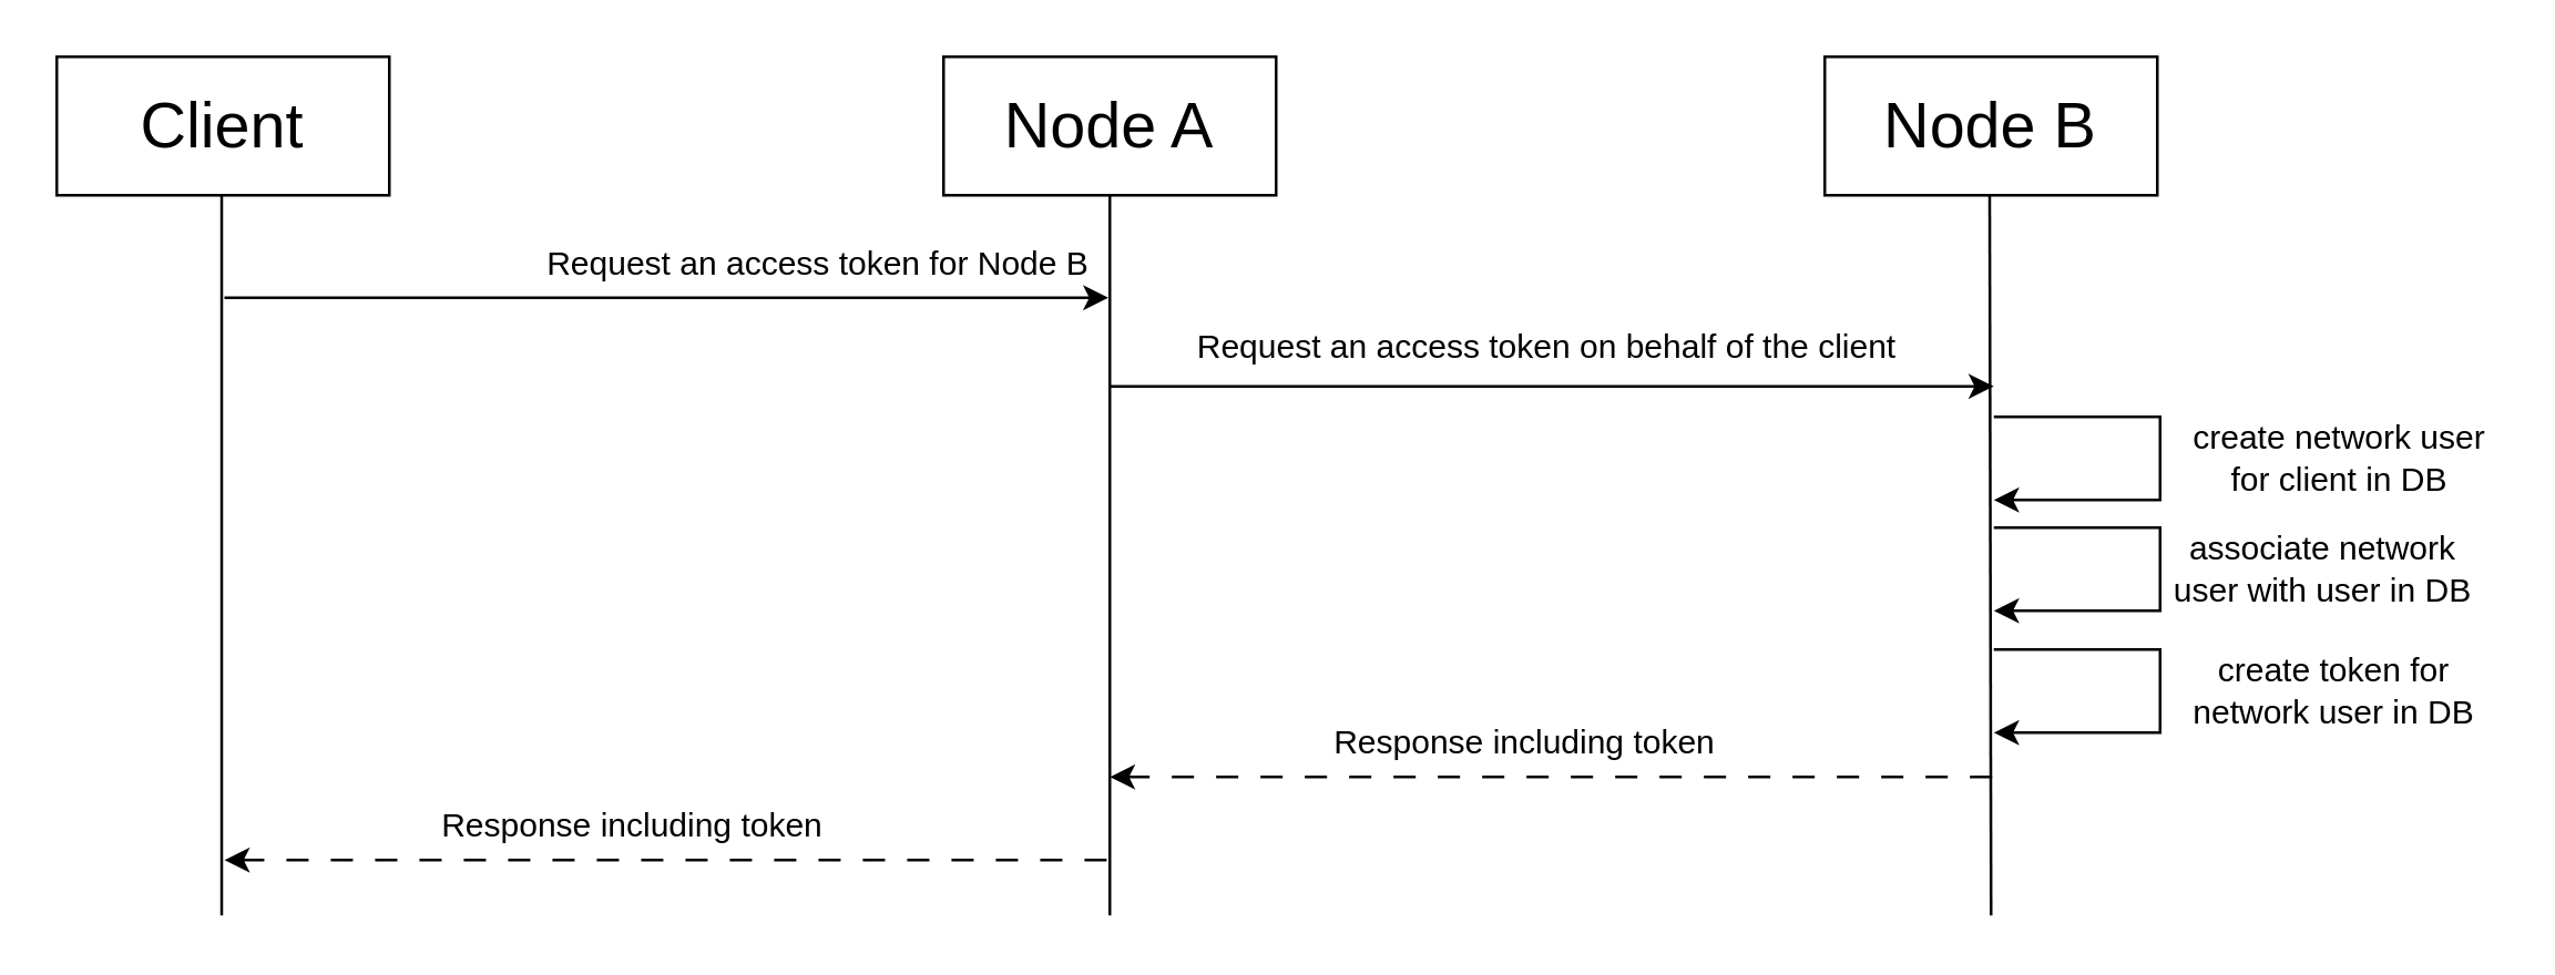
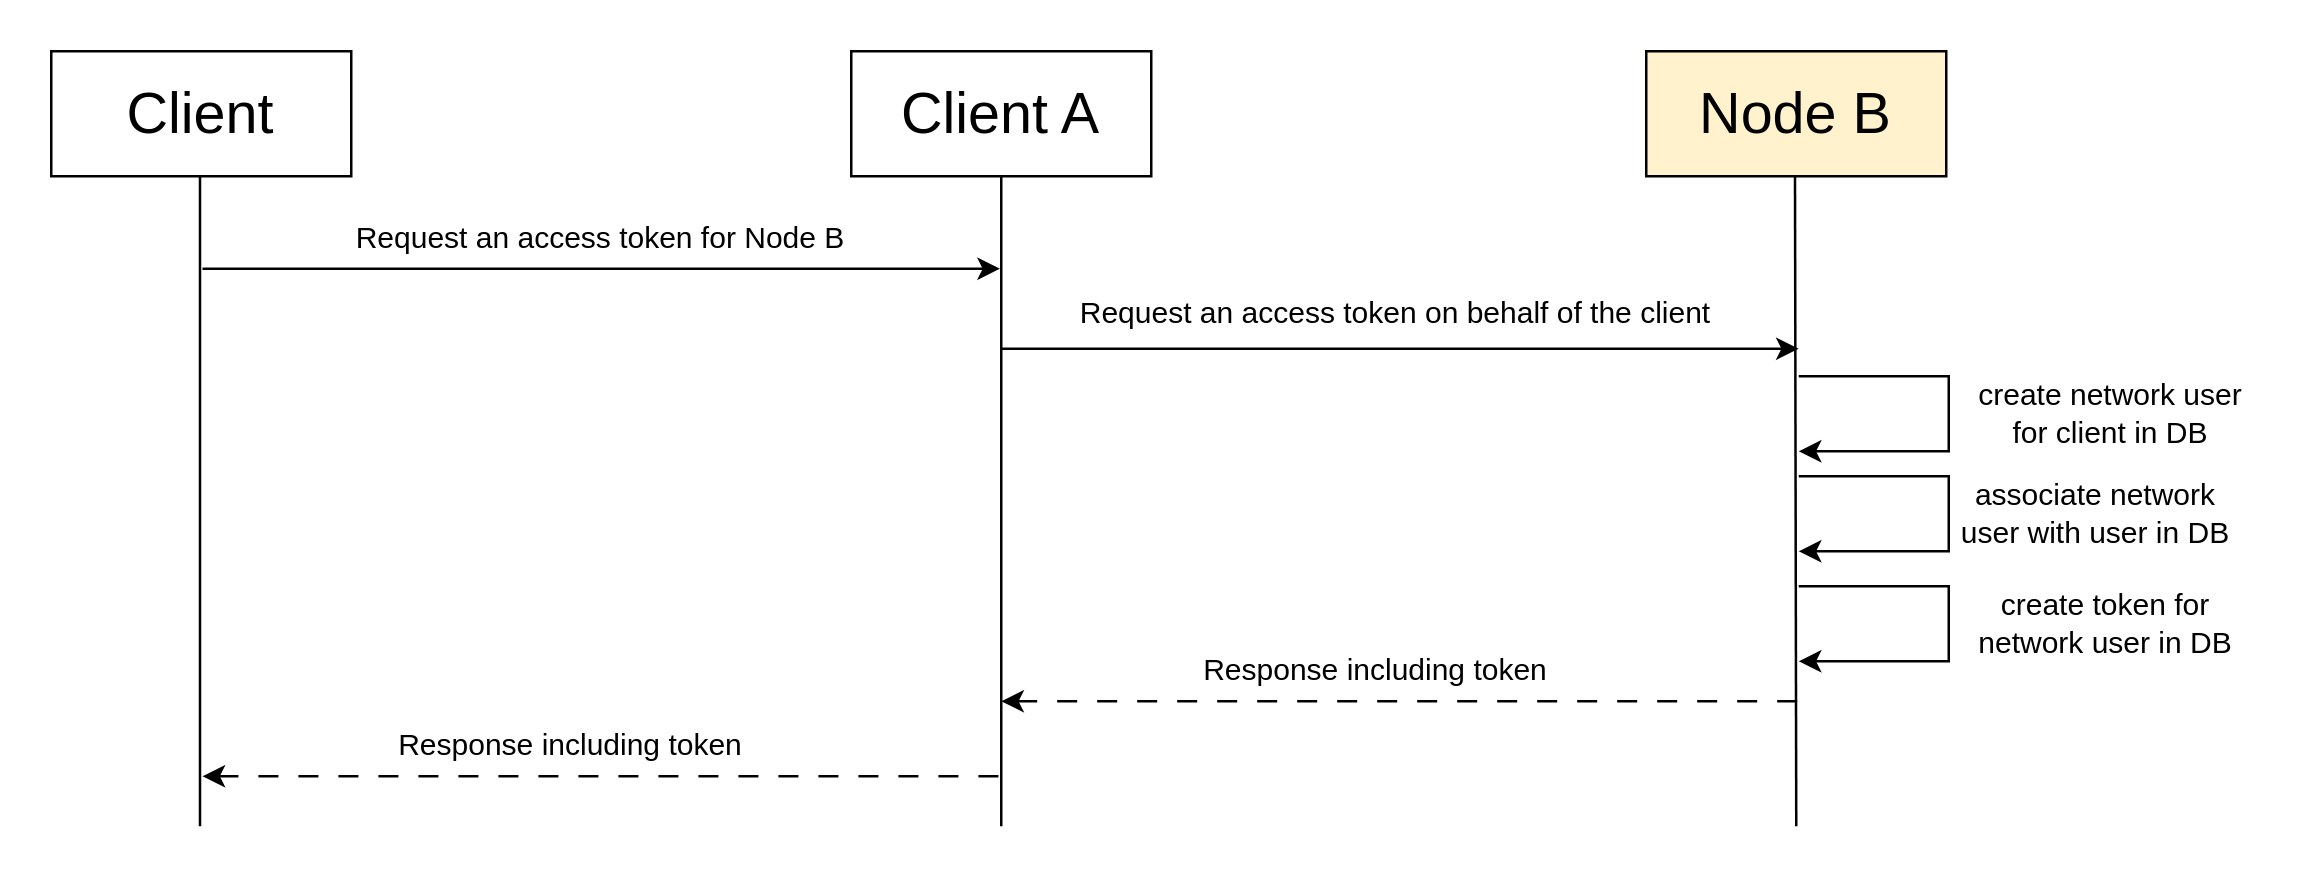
  <mxCell id="0" />
  <mxCell id="1" parent="0" />
  <mxCell id="2" style="edgeStyle=orthogonalEdgeStyle;rounded=0;orthogonalLoop=1;jettySize=auto;html=1;" parent="1" edge="1"><mxGeometry relative="1" as="geometry"><mxPoint x="80.5" y="107" as="sourcePoint" /><mxPoint x="399.5" y="107" as="targetPoint" /></mxGeometry></mxCell>
- <mxCell id="3" value="&lt;font style=&quot;font-size: 23px;&quot;&gt;Node A&lt;/font&gt;" style="rounded=0;whiteSpace=wrap;html=1;" parent="1" vertex="1"><mxGeometry x="340" y="20" width="120" height="50" as="geometry" /></mxCell>
- <mxCell id="4" value="&lt;font style=&quot;font-size: 23px;&quot;&gt;Node B&lt;/font&gt;" style="rounded=0;whiteSpace=wrap;html=1;" parent="1" vertex="1"><mxGeometry x="658" y="20" width="120" height="50" as="geometry" /></mxCell>
+ <mxCell id="3" value="&lt;font style=&quot;font-size: 23px;&quot;&gt;Client A&lt;/font&gt;" style="rounded=0;whiteSpace=wrap;html=1;" parent="1" vertex="1"><mxGeometry x="340" y="20" width="120" height="50" as="geometry" /></mxCell>
+ <mxCell id="4" value="&lt;font style=&quot;font-size: 23px;&quot;&gt;Node B&lt;/font&gt;" style="rounded=0;whiteSpace=wrap;html=1;fillColor=#fff2cc;" parent="1" vertex="1"><mxGeometry x="658" y="20" width="120" height="50" as="geometry" /></mxCell>
  <mxCell id="5" style="edgeStyle=orthogonalEdgeStyle;rounded=0;orthogonalLoop=1;jettySize=auto;html=1;entryX=0;entryY=0.75;entryDx=0;entryDy=0;dashed=1;dashPattern=8 8;endArrow=none;endFill=0;startArrow=classic;startFill=1;" parent="1" edge="1"><mxGeometry relative="1" as="geometry"><mxPoint x="400" y="280" as="sourcePoint" /><mxPoint x="725" y="280" as="targetPoint" /></mxGeometry></mxCell>
  <mxCell id="6" style="edgeStyle=orthogonalEdgeStyle;rounded=0;orthogonalLoop=1;jettySize=auto;html=1;startArrow=classic;startFill=1;endArrow=none;endFill=0;" parent="1" edge="1"><mxGeometry relative="1" as="geometry"><mxPoint x="719" y="139" as="sourcePoint" /><mxPoint x="400" y="139" as="targetPoint" /></mxGeometry></mxCell>
  <mxCell id="7" value="" style="endArrow=none;html=1;rounded=0;entryX=0.5;entryY=1;entryDx=0;entryDy=0;" parent="1" target="3" edge="1"><mxGeometry width="50" height="50" relative="1" as="geometry"><mxPoint x="400" y="330" as="sourcePoint" /><mxPoint x="630" y="380" as="targetPoint" /></mxGeometry></mxCell>
  <mxCell id="8" value="" style="endArrow=none;html=1;rounded=0;entryX=0.5;entryY=1;entryDx=0;entryDy=0;" parent="1" edge="1"><mxGeometry width="50" height="50" relative="1" as="geometry"><mxPoint x="718" y="330" as="sourcePoint" /><mxPoint x="717.5" y="70" as="targetPoint" /></mxGeometry></mxCell>
  <mxCell id="9" style="edgeStyle=orthogonalEdgeStyle;rounded=0;orthogonalLoop=1;jettySize=auto;html=1;" parent="1" edge="1"><mxGeometry relative="1" as="geometry"><mxPoint x="719" y="150" as="sourcePoint" /><mxPoint x="719" y="180" as="targetPoint" /><Array as="points"><mxPoint x="779" y="150" /><mxPoint x="779" y="180" /></Array></mxGeometry></mxCell>
  <mxCell id="10" value="create network user for client in DB" style="text;html=1;whiteSpace=wrap;strokeColor=none;fillColor=none;align=center;verticalAlign=middle;rounded=0;" parent="1" vertex="1"><mxGeometry x="788" y="150" width="112" height="30" as="geometry" /></mxCell>
  <mxCell id="11" style="edgeStyle=orthogonalEdgeStyle;rounded=0;orthogonalLoop=1;jettySize=auto;html=1;" parent="1" edge="1"><mxGeometry relative="1" as="geometry"><mxPoint x="719" y="234" as="sourcePoint" /><mxPoint x="719" y="264" as="targetPoint" /><Array as="points"><mxPoint x="779" y="234" /><mxPoint x="779" y="264" /></Array></mxGeometry></mxCell>
  <mxCell id="12" value="create token for network user in DB" style="text;html=1;whiteSpace=wrap;strokeColor=none;fillColor=none;align=center;verticalAlign=middle;rounded=0;" parent="1" vertex="1"><mxGeometry x="784" y="234" width="116" height="30" as="geometry" /></mxCell>
  <mxCell id="13" value="&lt;font style=&quot;font-size: 23px;&quot;&gt;Client&lt;/font&gt;" style="rounded=0;whiteSpace=wrap;html=1;" parent="1" vertex="1"><mxGeometry x="20" y="20" width="120" height="50" as="geometry" /></mxCell>
- <mxCell id="14" value="Request an access token for Node B" style="text;html=1;whiteSpace=wrap;strokeColor=none;fillColor=none;align=center;verticalAlign=middle;rounded=0;" parent="1" vertex="1"><mxGeometry x="195" y="80" width="200" height="30" as="geometry" /></mxCell>
+ <mxCell id="14" value="Request an access token for Node B" style="text;html=1;whiteSpace=wrap;strokeColor=none;fillColor=none;align=center;verticalAlign=middle;rounded=0;" parent="1" vertex="1"><mxGeometry x="140" y="80" width="200" height="30" as="geometry" /></mxCell>
  <mxCell id="15" value="Request an access token on behalf of the client" style="text;html=1;whiteSpace=wrap;strokeColor=none;fillColor=none;align=center;verticalAlign=middle;rounded=0;" parent="1" vertex="1"><mxGeometry x="428" y="110" width="260" height="30" as="geometry" /></mxCell>
  <mxCell id="16" value="Response including token" style="text;html=1;whiteSpace=wrap;strokeColor=none;fillColor=none;align=center;verticalAlign=middle;rounded=0;" parent="1" vertex="1"><mxGeometry x="480" y="253" width="140" height="30" as="geometry" /></mxCell>
  <mxCell id="17" style="edgeStyle=orthogonalEdgeStyle;rounded=0;orthogonalLoop=1;jettySize=auto;html=1;" parent="1" edge="1"><mxGeometry relative="1" as="geometry"><mxPoint x="719" y="190" as="sourcePoint" /><mxPoint x="719" y="220" as="targetPoint" /><Array as="points"><mxPoint x="779" y="190" /><mxPoint x="779" y="220" /></Array></mxGeometry></mxCell>
  <mxCell id="18" value="associate network user with user in DB" style="text;html=1;whiteSpace=wrap;strokeColor=none;fillColor=none;align=center;verticalAlign=middle;rounded=0;" parent="1" vertex="1"><mxGeometry x="782" y="190" width="112" height="30" as="geometry" /></mxCell>
  <mxCell id="19" style="edgeStyle=orthogonalEdgeStyle;rounded=0;orthogonalLoop=1;jettySize=auto;html=1;entryX=0;entryY=0.75;entryDx=0;entryDy=0;dashed=1;dashPattern=8 8;endArrow=none;endFill=0;startArrow=classic;startFill=1;" parent="1" edge="1"><mxGeometry relative="1" as="geometry"><mxPoint x="80.5" y="310" as="sourcePoint" /><mxPoint x="405.5" y="310" as="targetPoint" /></mxGeometry></mxCell>
  <mxCell id="20" value="Response including token" style="text;html=1;whiteSpace=wrap;strokeColor=none;fillColor=none;align=center;verticalAlign=middle;rounded=0;" parent="1" vertex="1"><mxGeometry x="157.5" y="283" width="140" height="30" as="geometry" /></mxCell>
  <mxCell id="21" value="" style="endArrow=none;html=1;rounded=0;entryX=0.5;entryY=1;entryDx=0;entryDy=0;" parent="1" edge="1"><mxGeometry width="50" height="50" relative="1" as="geometry"><mxPoint x="79.5" y="330" as="sourcePoint" /><mxPoint x="79.5" y="70" as="targetPoint" /></mxGeometry></mxCell>
